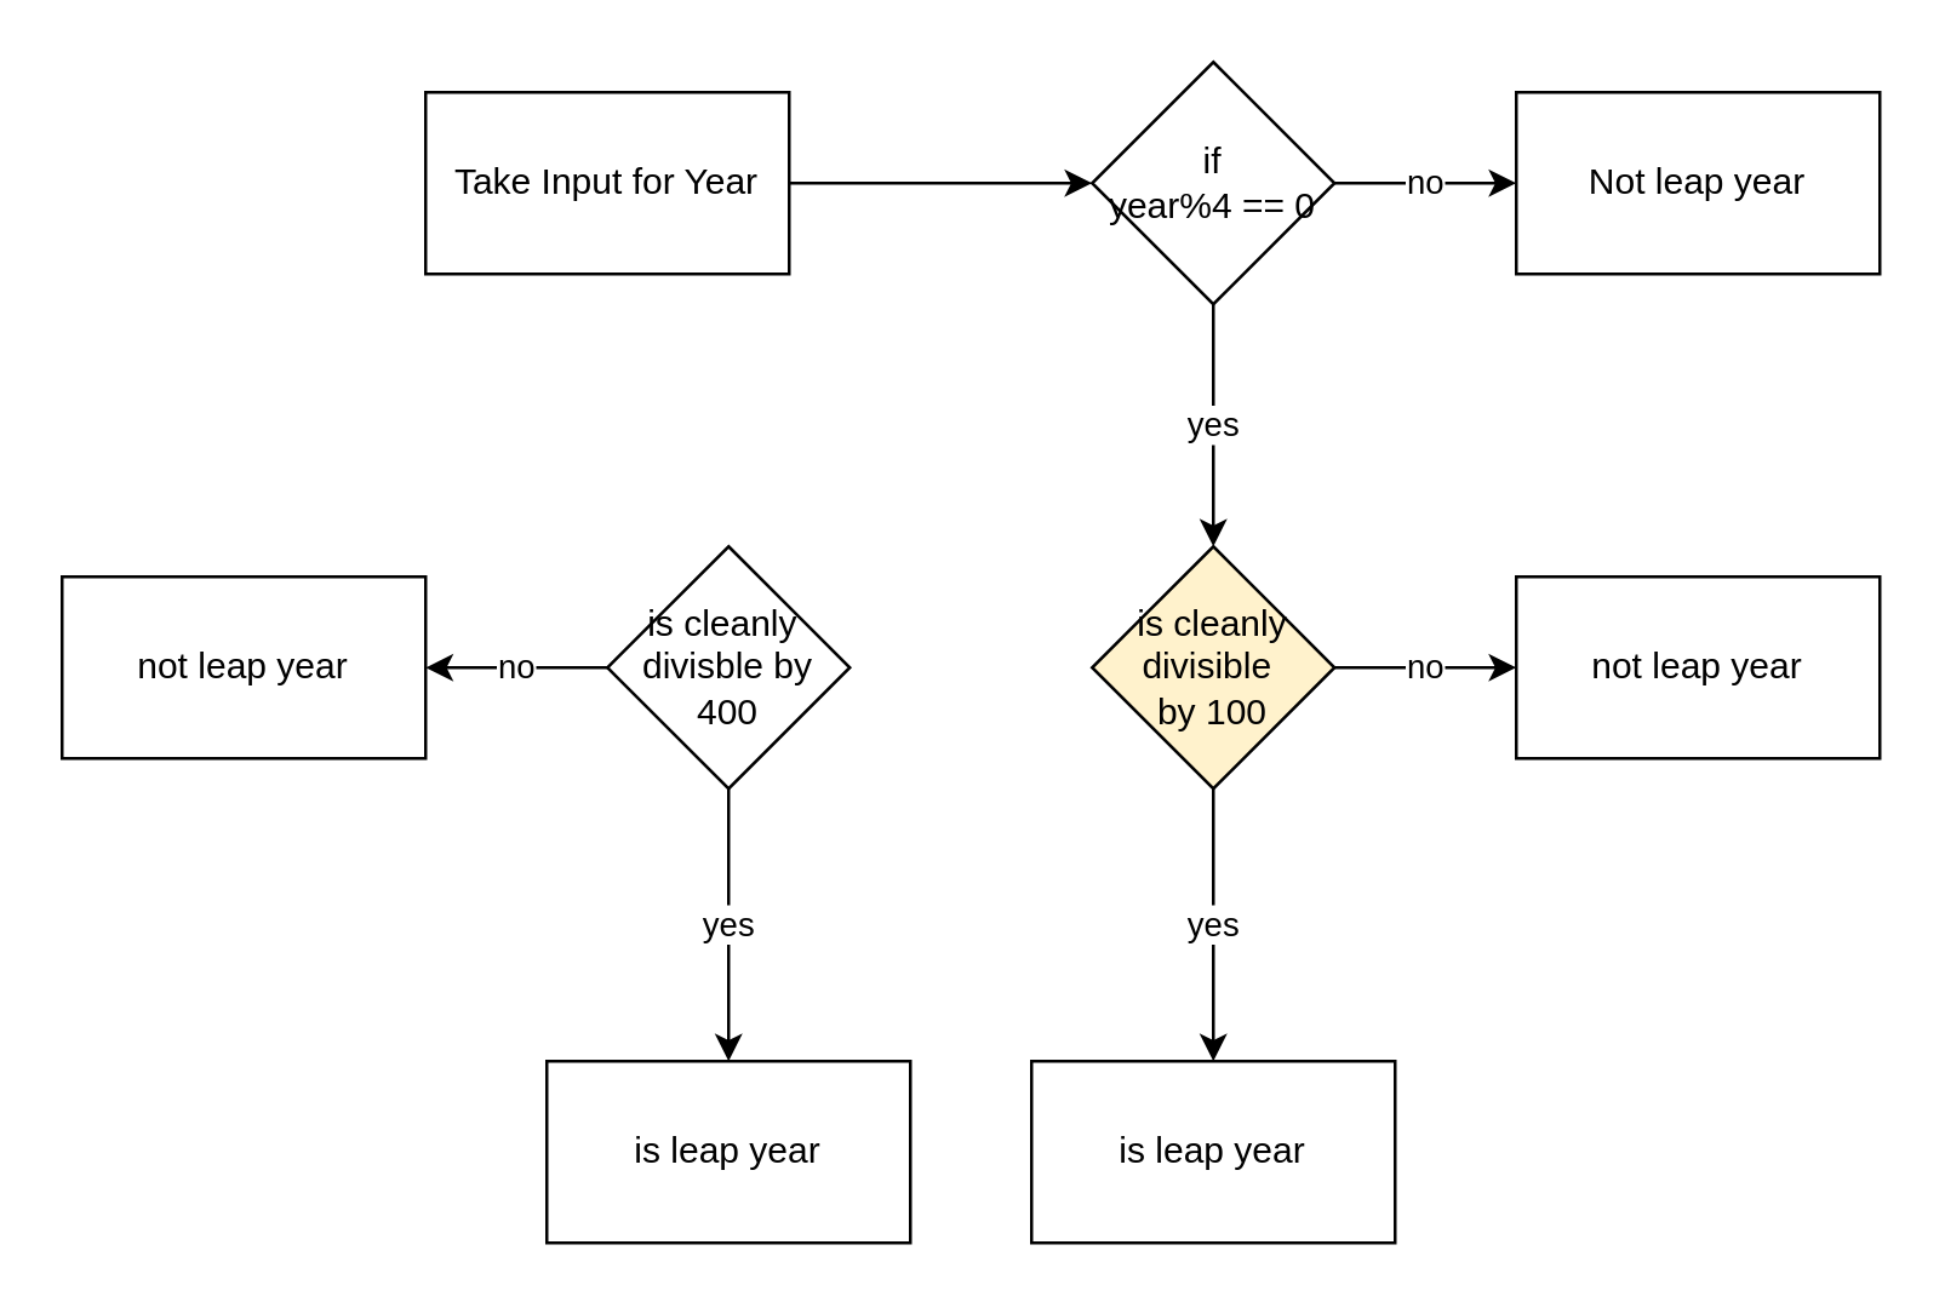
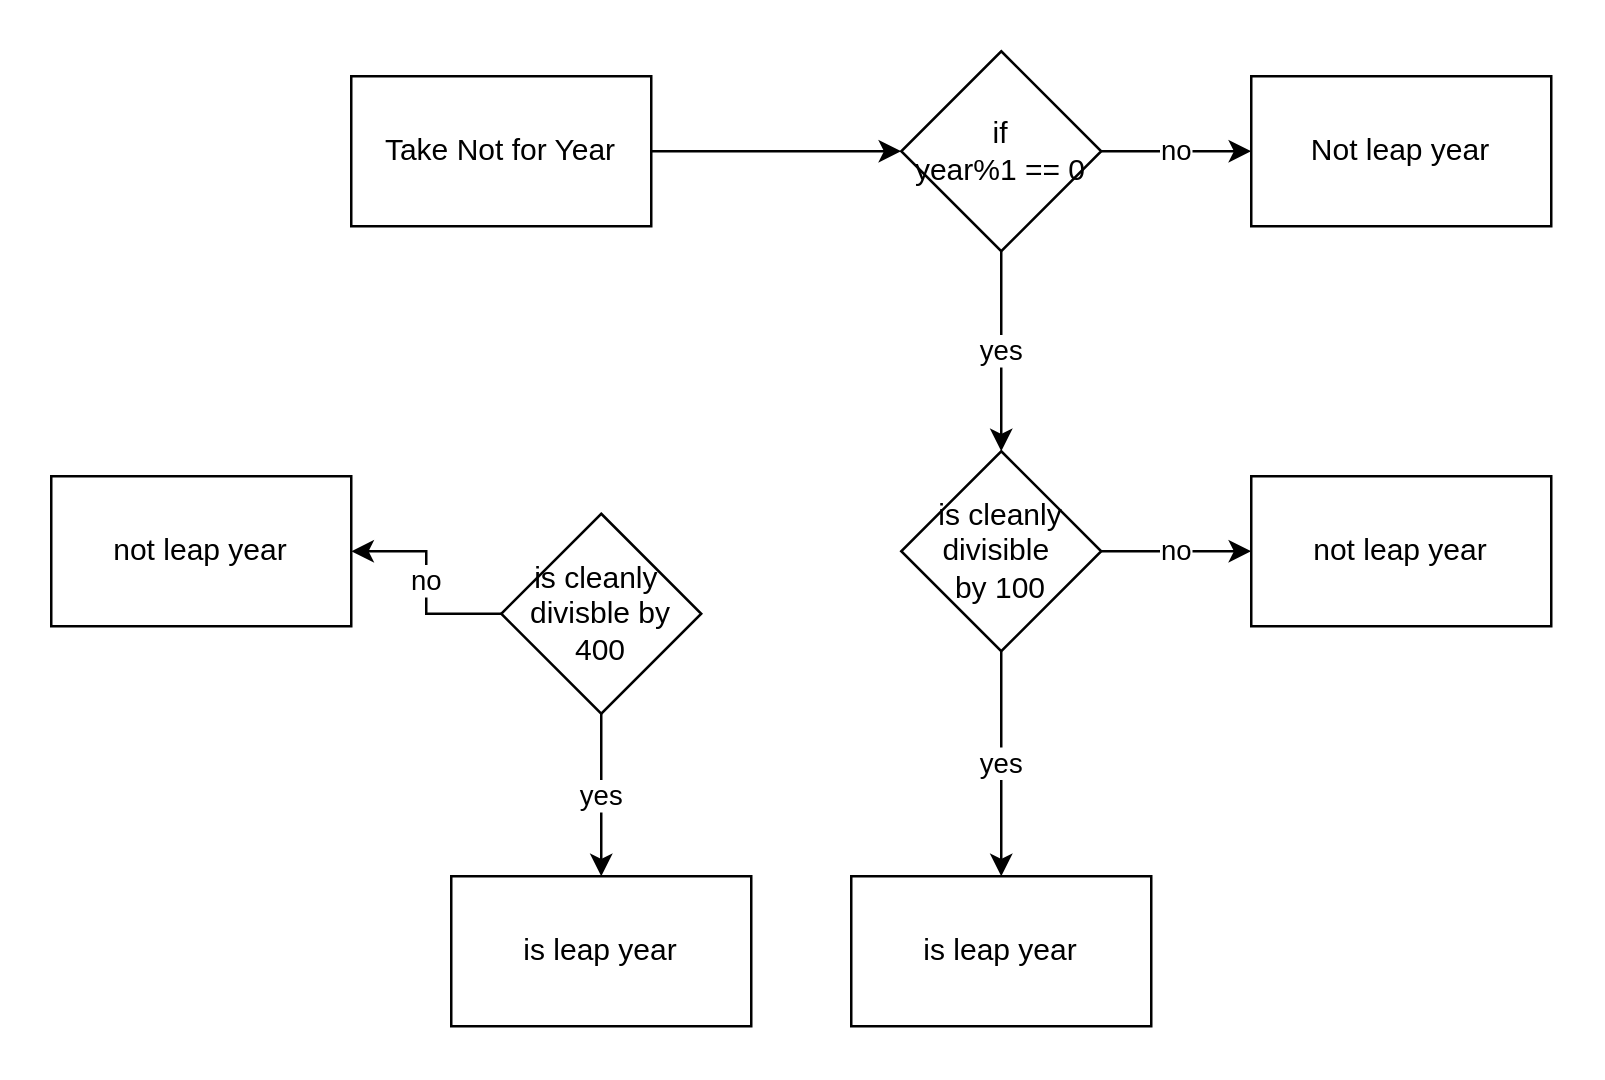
  <mxCell id="0" />
  <mxCell id="1" parent="0" />
  <mxCell id="2" value="" style="edgeStyle=orthogonalEdgeStyle;rounded=0;orthogonalLoop=1;jettySize=auto;html=1;" edge="1" parent="1" source="3" target="6"><mxGeometry relative="1" as="geometry" /></mxCell>
- <mxCell id="3" value="Take Input for Year" style="rounded=0;whiteSpace=wrap;html=1;" vertex="1" parent="1"><mxGeometry x="140" y="30" width="120" height="60" as="geometry" /></mxCell>
+ <mxCell id="3" value="Take Not for Year" style="rounded=0;whiteSpace=wrap;html=1;" vertex="1" parent="1"><mxGeometry x="140" y="30" width="120" height="60" as="geometry" /></mxCell>
  <mxCell id="4" value="no" style="edgeStyle=orthogonalEdgeStyle;rounded=0;orthogonalLoop=1;jettySize=auto;html=1;" edge="1" parent="1" source="6" target="7"><mxGeometry relative="1" as="geometry" /></mxCell>
  <mxCell id="5" value="yes" style="edgeStyle=orthogonalEdgeStyle;rounded=0;orthogonalLoop=1;jettySize=auto;html=1;" edge="1" parent="1" source="6" target="10"><mxGeometry relative="1" as="geometry" /></mxCell>
- <mxCell id="6" value="if&lt;div&gt;year%4 == 0&lt;/div&gt;" style="rhombus;whiteSpace=wrap;html=1;rounded=0;" vertex="1" parent="1"><mxGeometry x="360" y="20" width="80" height="80" as="geometry" /></mxCell>
+ <mxCell id="6" value="if&lt;div&gt;year%1 == 0&lt;/div&gt;" style="rhombus;whiteSpace=wrap;html=1;rounded=0;" vertex="1" parent="1"><mxGeometry x="360" y="20" width="80" height="80" as="geometry" /></mxCell>
  <mxCell id="7" value="Not leap year" style="whiteSpace=wrap;html=1;rounded=0;" vertex="1" parent="1"><mxGeometry x="500" y="30" width="120" height="60" as="geometry" /></mxCell>
  <mxCell id="8" value="no" style="edgeStyle=orthogonalEdgeStyle;rounded=0;orthogonalLoop=1;jettySize=auto;html=1;" edge="1" parent="1" source="10" target="11"><mxGeometry relative="1" as="geometry" /></mxCell>
  <mxCell id="9" value="yes" style="edgeStyle=orthogonalEdgeStyle;rounded=0;orthogonalLoop=1;jettySize=auto;html=1;" edge="1" parent="1" source="10" target="16"><mxGeometry relative="1" as="geometry" /></mxCell>
- <mxCell id="10" value="is cleanly&lt;div&gt;divisible&amp;nbsp;&lt;/div&gt;&lt;div&gt;by 100&lt;/div&gt;" style="rhombus;whiteSpace=wrap;html=1;rounded=0;fillColor=#fff2cc;" vertex="1" parent="1"><mxGeometry x="360" y="180" width="80" height="80" as="geometry" /></mxCell>
+ <mxCell id="10" value="is cleanly&lt;div&gt;divisible&amp;nbsp;&lt;/div&gt;&lt;div&gt;by 100&lt;/div&gt;" style="rhombus;whiteSpace=wrap;html=1;rounded=0;" vertex="1" parent="1"><mxGeometry x="360" y="180" width="80" height="80" as="geometry" /></mxCell>
  <mxCell id="11" value="not leap year" style="whiteSpace=wrap;html=1;rounded=0;" vertex="1" parent="1"><mxGeometry x="500" y="190" width="120" height="60" as="geometry" /></mxCell>
  <mxCell id="12" value="no" style="edgeStyle=orthogonalEdgeStyle;rounded=0;orthogonalLoop=1;jettySize=auto;html=1;" edge="1" parent="1" source="14" target="15"><mxGeometry relative="1" as="geometry" /></mxCell>
  <mxCell id="13" value="yes" style="edgeStyle=orthogonalEdgeStyle;rounded=0;orthogonalLoop=1;jettySize=auto;html=1;" edge="1" parent="1" source="14" target="17"><mxGeometry relative="1" as="geometry" /></mxCell>
- <mxCell id="14" value="is cleanly&amp;nbsp;&lt;div&gt;d&lt;span style=&quot;background-color: transparent; color: light-dark(rgb(0, 0, 0), rgb(255, 255, 255));&quot;&gt;ivisble by 400&lt;/span&gt;&lt;/div&gt;" style="rhombus;whiteSpace=wrap;html=1;rounded=0;" vertex="1" parent="1"><mxGeometry x="200" y="180" width="80" height="80" as="geometry" /></mxCell>
+ <mxCell id="14" value="is cleanly&amp;nbsp;&lt;div&gt;d&lt;span style=&quot;background-color: transparent; color: light-dark(rgb(0, 0, 0), rgb(255, 255, 255));&quot;&gt;ivisble by 400&lt;/span&gt;&lt;/div&gt;" style="rhombus;whiteSpace=wrap;html=1;rounded=0;" vertex="1" parent="1"><mxGeometry x="200" y="205" width="80" height="80" as="geometry" /></mxCell>
  <mxCell id="15" value="not leap year" style="whiteSpace=wrap;html=1;rounded=0;" vertex="1" parent="1"><mxGeometry x="20" y="190" width="120" height="60" as="geometry" /></mxCell>
  <mxCell id="16" value="is leap year" style="whiteSpace=wrap;html=1;rounded=0;" vertex="1" parent="1"><mxGeometry x="340" y="350" width="120" height="60" as="geometry" /></mxCell>
  <mxCell id="17" value="is leap year" style="whiteSpace=wrap;html=1;rounded=0;" vertex="1" parent="1"><mxGeometry x="180" y="350" width="120" height="60" as="geometry" /></mxCell>
